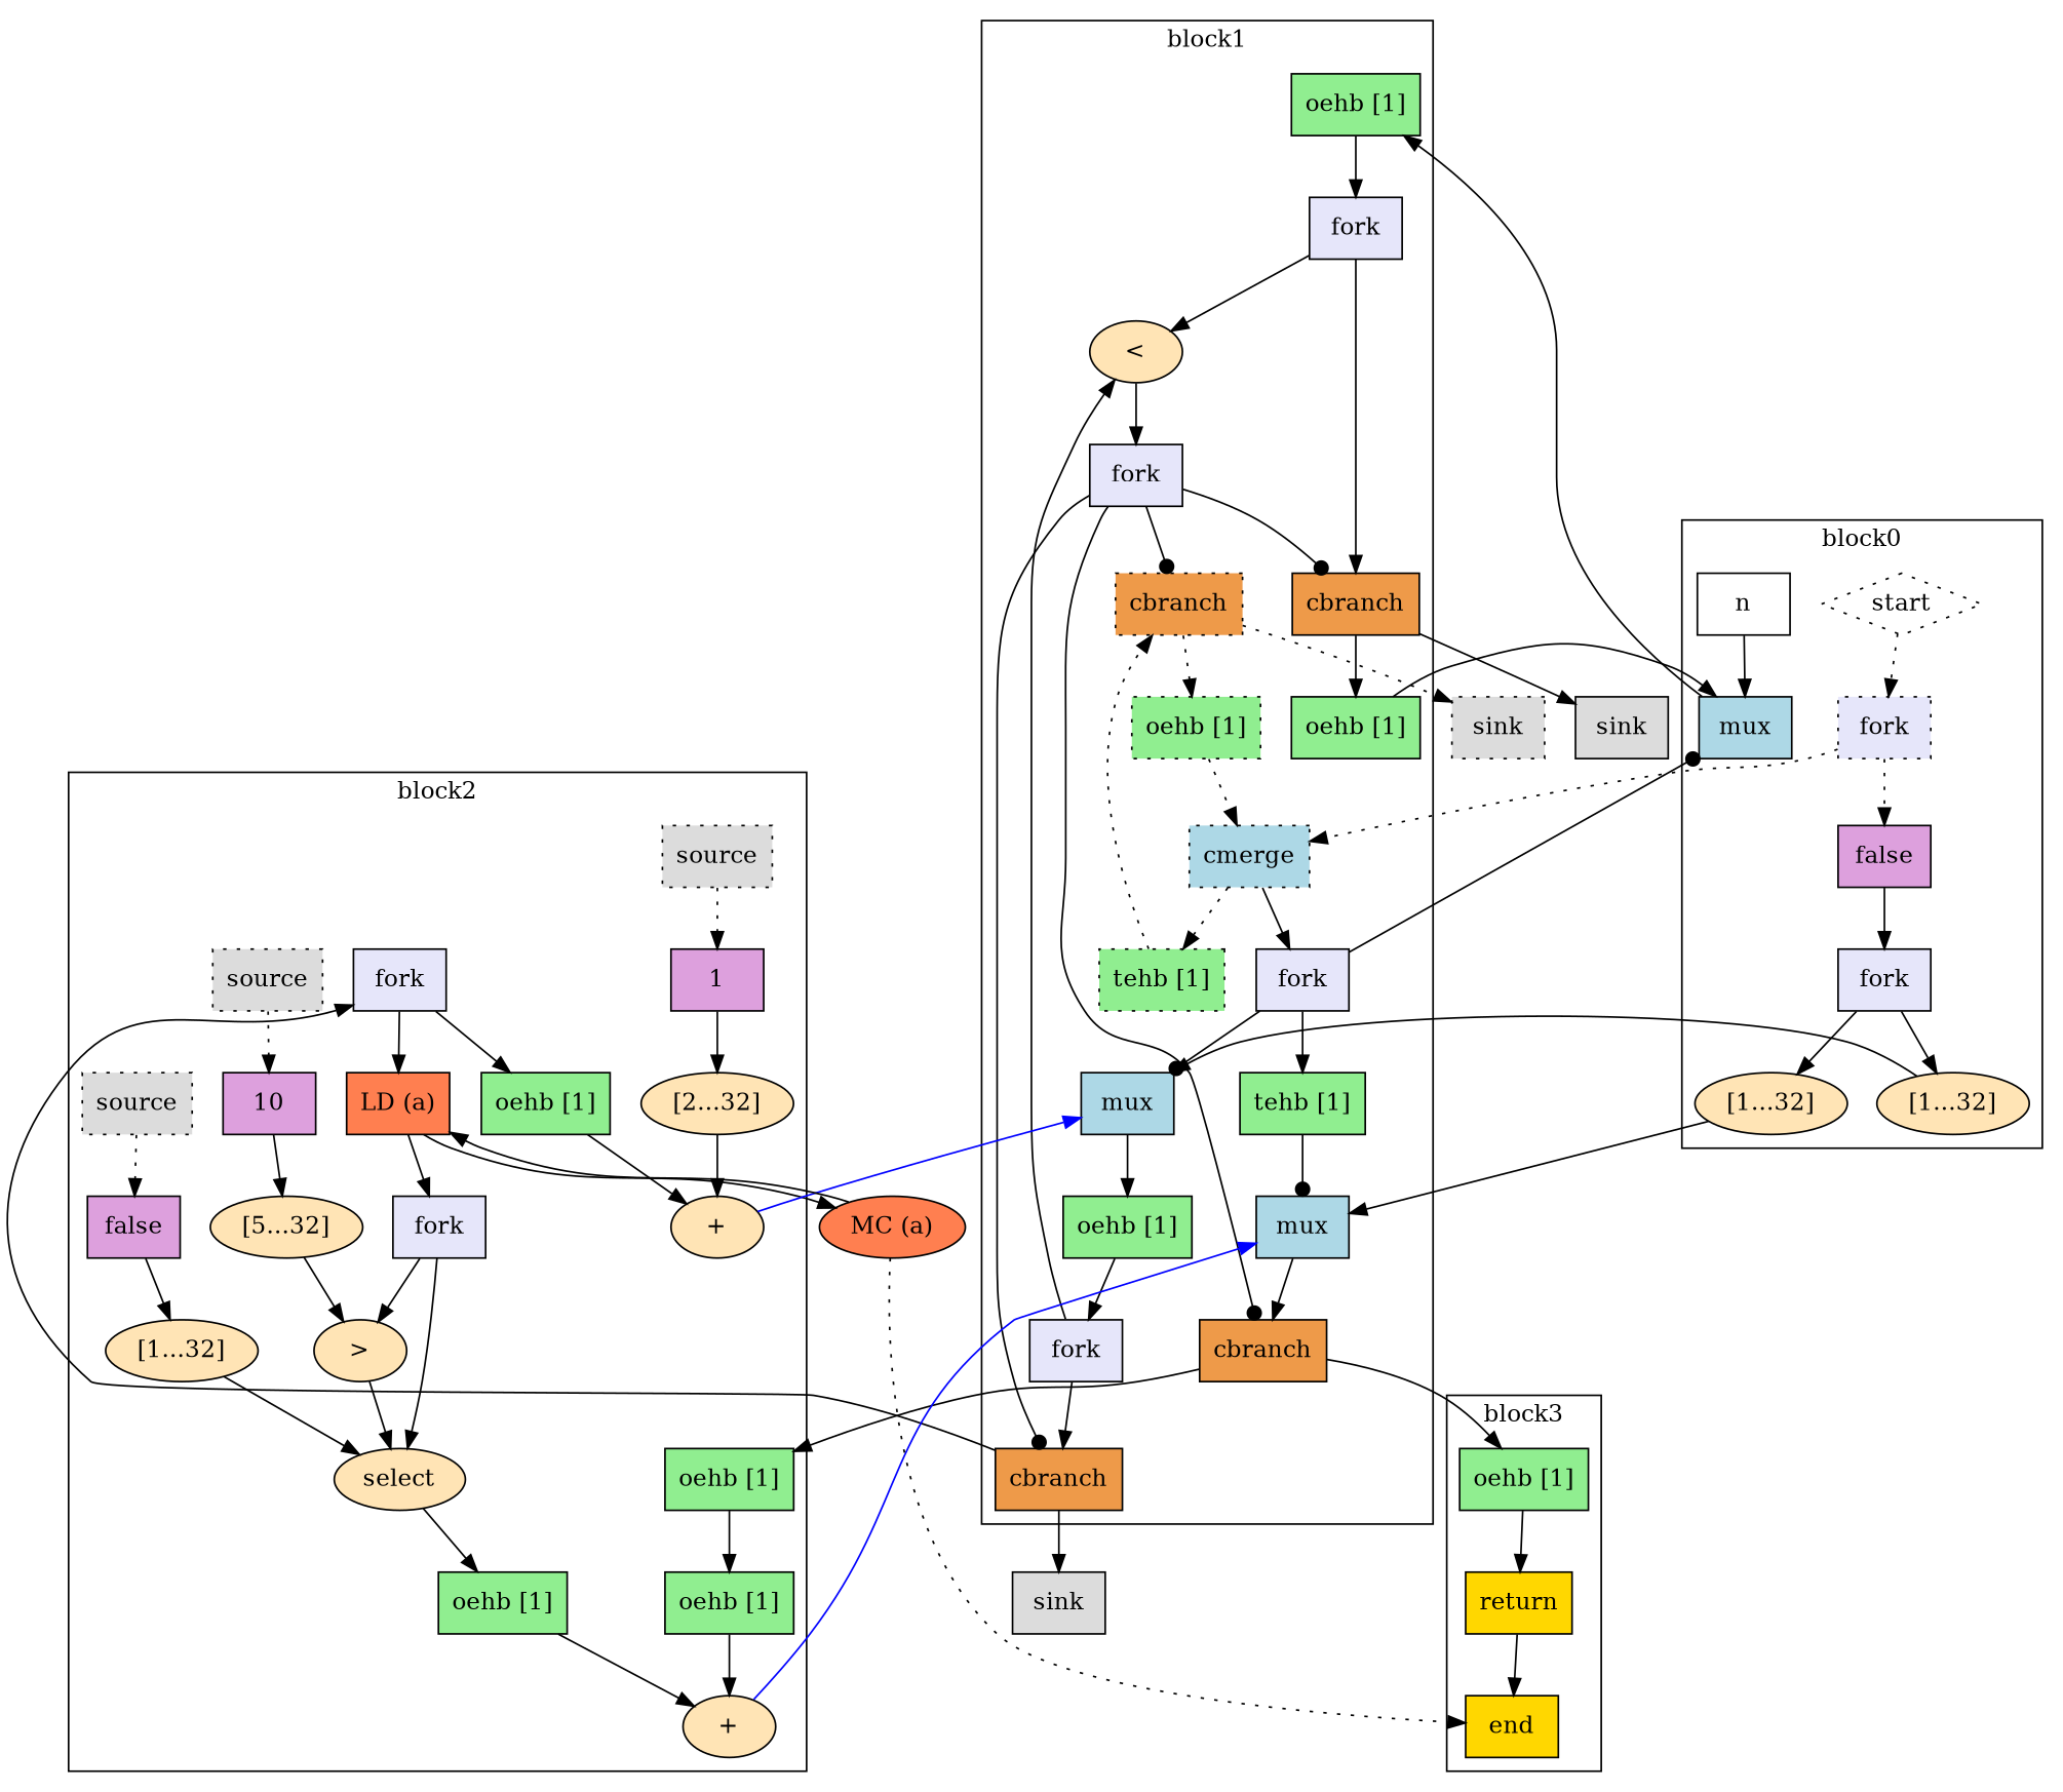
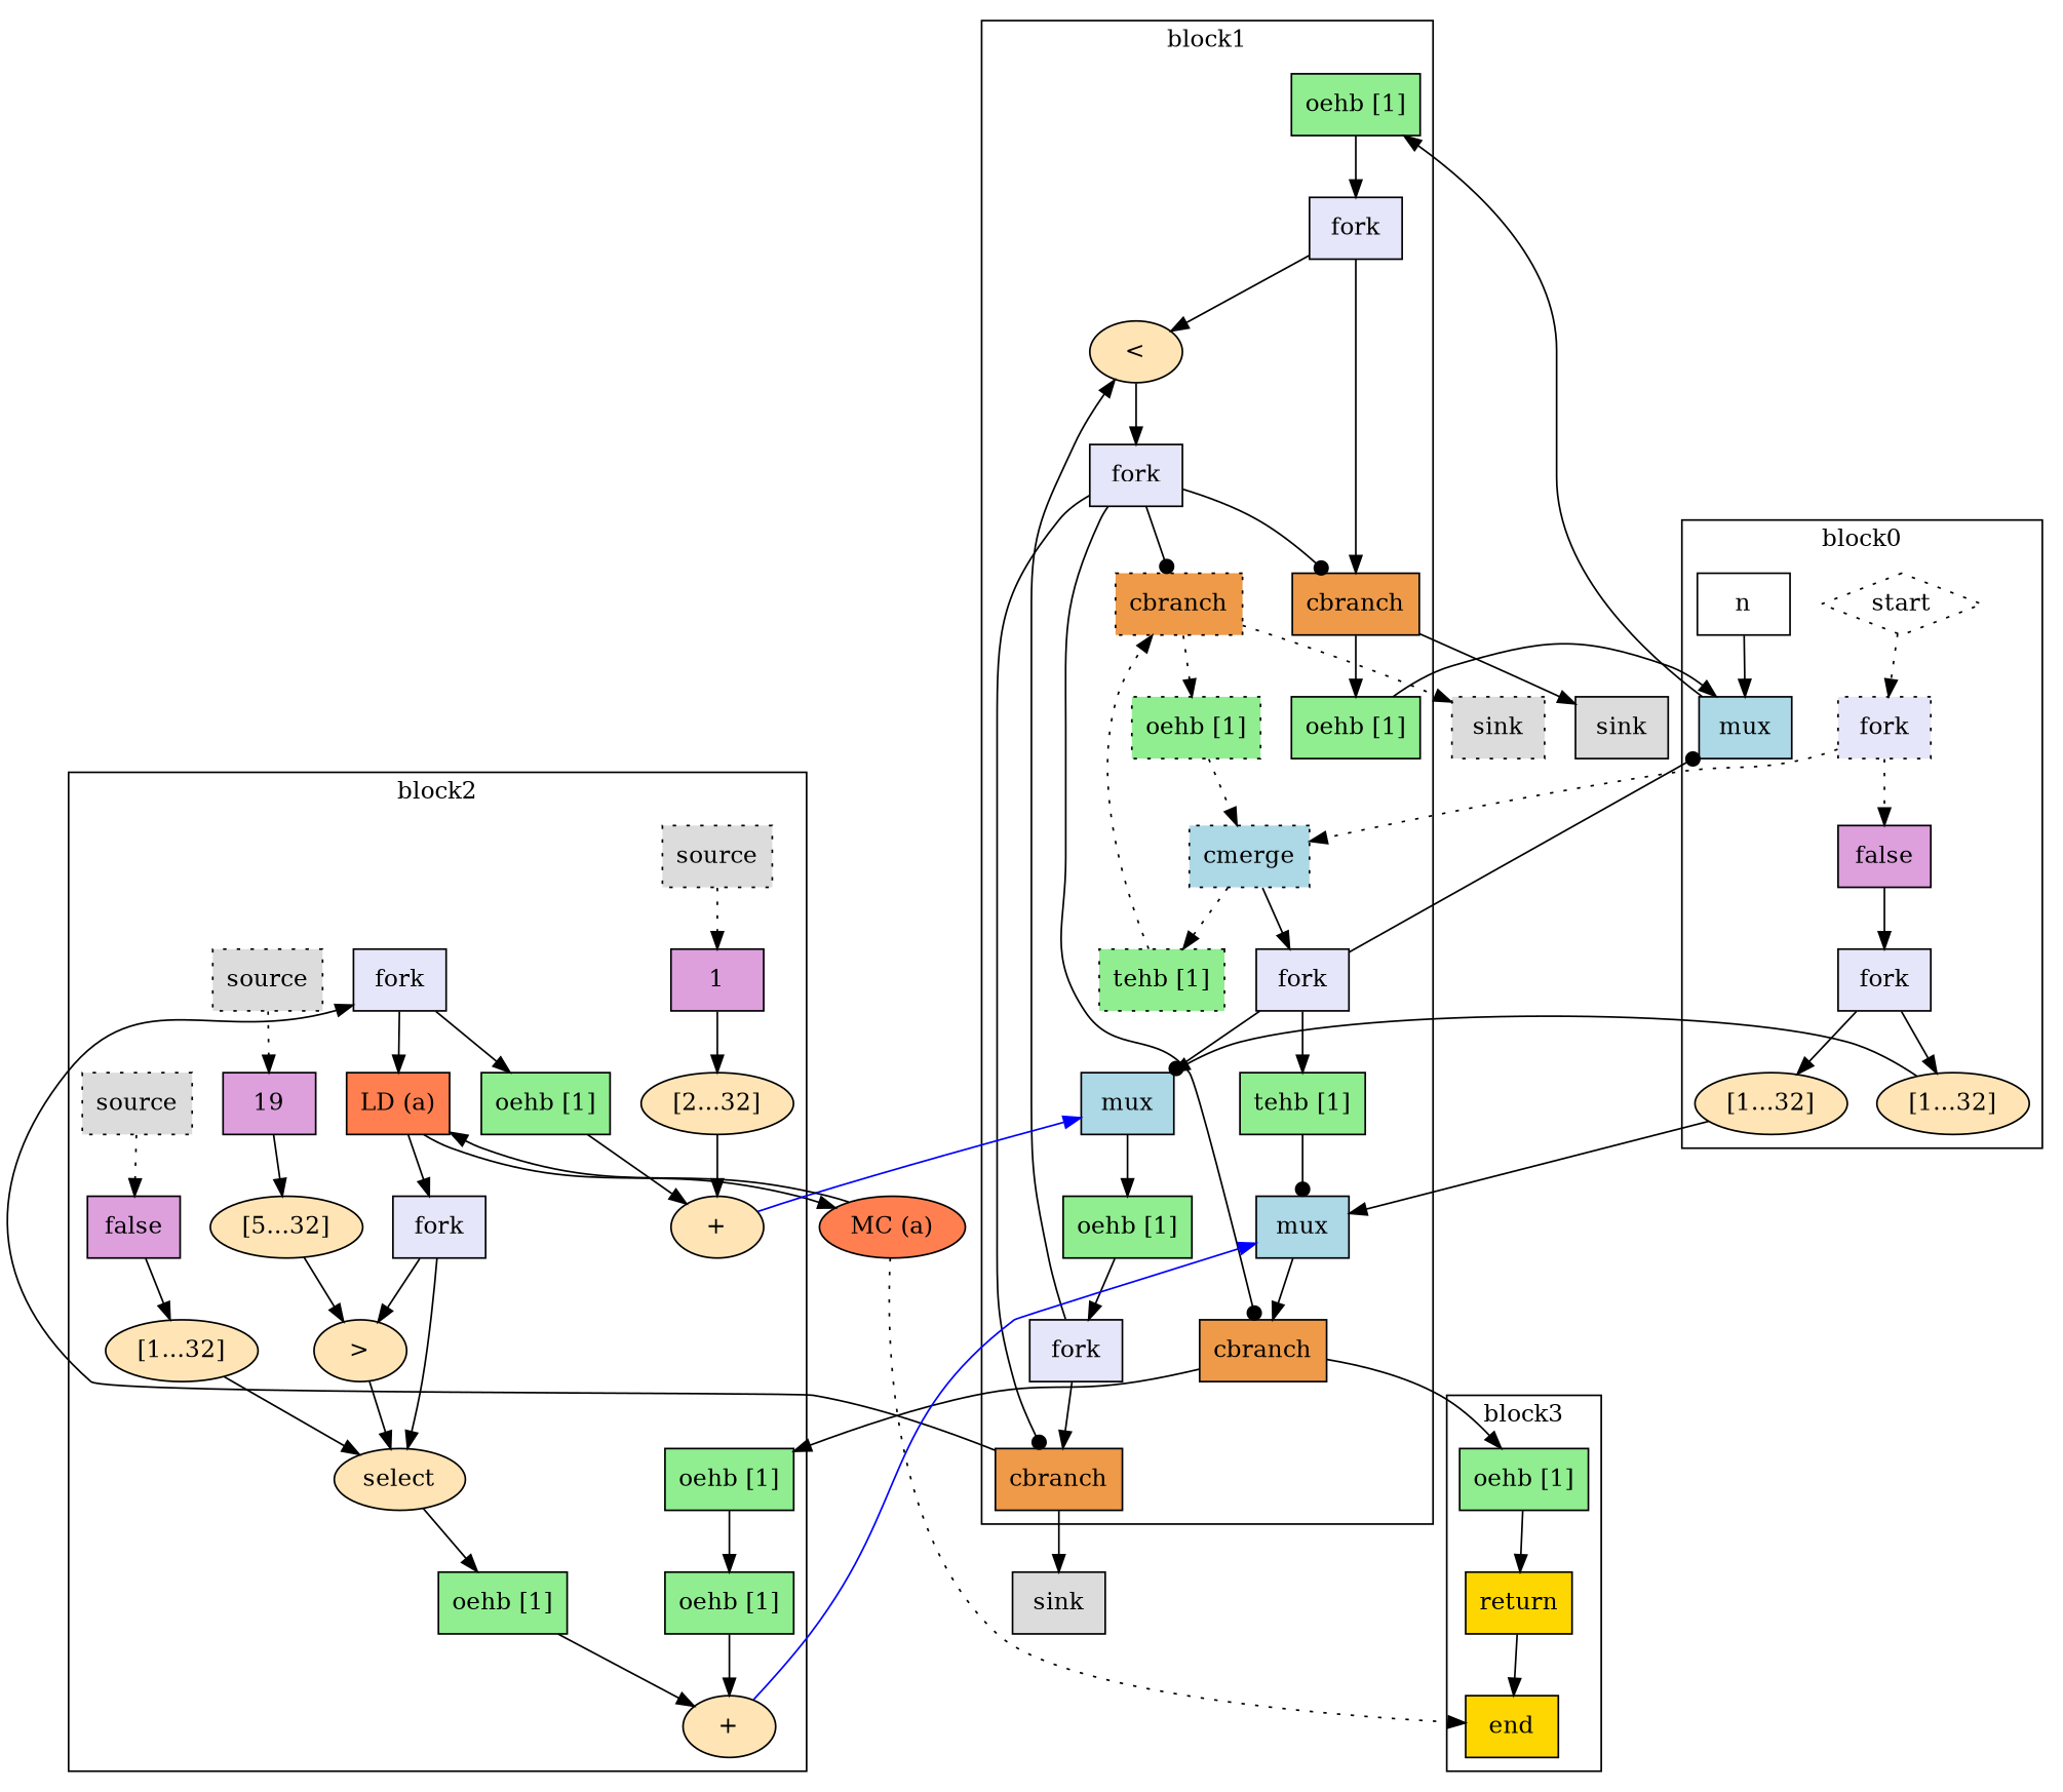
  digraph {
    compound=true
    splines=spline
    node [mlir_op="handshake.oehb" shape=box style=filled fillcolor=lightgreen]
    edge [arrowhead=normal arrowtail=none dir=both style=solid]
    n1 [label=n mlir_op="handshake.func" style=solid fillcolor=""]
    n2 [fillcolor=lightblue label=mux mlir_op="handshake.mux"]
    n3 [label=start mlir_op="handshake.func" shape=diamond style=dotted fillcolor=""]
    n4 [fillcolor=lavender label=fork mlir_op="handshake.fork" style="filled, dotted"]
    n5 [fillcolor=plum label=false mlir_op="handshake.constant"]
    n6 [fillcolor=lavender label=fork mlir_op="handshake.fork"]
    n7 [fillcolor=moccasin label="[1...32]" mlir_op="arith.extsi" shape=oval]
    n8 [fillcolor=moccasin label="[1...32]" mlir_op="arith.extsi" shape=oval]
    n9 [label="oehb [1]"]
    n10 [fillcolor=lightblue label=mux mlir_op="handshake.mux"]
    n11 [label="oehb [1]"]
    n12 [fillcolor=lavender label=fork mlir_op="handshake.fork"]
    n13 [fillcolor=moccasin label="<" mlir_op="arith.cmpi<" shape=oval]
    n14 [fillcolor=tan2 label=cbranch mlir_op="handshake.cond_br"]
    n15 [label="tehb [1]" mlir_op="handshake.tehb"]
    n16 [fillcolor=lightblue label=mux mlir_op="handshake.mux"]
    n17 [fillcolor=tan2 label=cbranch mlir_op="handshake.cond_br"]
    n18 [label="oehb [1]"]
    n19 [fillcolor=lavender label=fork mlir_op="handshake.fork"]
    n20 [fillcolor=tan2 label=cbranch mlir_op="handshake.cond_br"]
    n21 [label="oehb [1]" style="filled, dotted"]
    n22 [fillcolor=lightblue label=cmerge mlir_op="handshake.control_merge" style="filled, dotted"]
    n23 [fillcolor=lavender label=fork mlir_op="handshake.fork"]
    n24 [label="tehb [1]" mlir_op="handshake.tehb" style="filled, dotted"]
    n25 [fillcolor=lavender label=fork mlir_op="handshake.fork"]
    n26 [fillcolor=tan2 label=cbranch mlir_op="handshake.cond_br" style="filled, dotted"]
    n27 [fillcolor=lavender label=fork mlir_op="handshake.fork"]
    n28 [fillcolor=coral label="LD (a)" mlir_op="handshake.mc_load"]
    n29 [label="oehb [1]"]
    n30 [label="oehb [1]"]
    n31 [label="oehb [1]"]
    n32 [fillcolor=gainsboro label=source mlir_op="handshake.source" style="filled, dotted"]
    n33 [fillcolor=plum label=1 mlir_op="handshake.constant"]
    n34 [fillcolor=moccasin label="[2...32]" mlir_op="arith.extsi" shape=oval]
    n35 [fillcolor=moccasin label="+" mlir_op="arith.addi" shape=oval]
    n36 [fillcolor=gainsboro label=source mlir_op="handshake.source" style="filled, dotted"]
-   n37 [fillcolor=plum label=10 mlir_op="handshake.constant"]
+   n37 [fillcolor=plum label=19 mlir_op="handshake.constant"]
    n38 [fillcolor=moccasin label="[5...32]" mlir_op="arith.extsi" shape=oval]
    n39 [fillcolor=moccasin label=">" mlir_op="arith.cmpi>" shape=oval]
    n40 [fillcolor=gainsboro label=source mlir_op="handshake.source" style="filled, dotted"]
    n41 [fillcolor=plum label=false mlir_op="handshake.constant"]
    n42 [fillcolor=moccasin label="[1...32]" mlir_op="arith.extsi" shape=oval]
    n43 [fillcolor=moccasin label=select mlir_op="arith.select" shape=oval]
    n44 [fillcolor=lavender label=fork mlir_op="handshake.fork"]
    n45 [label="oehb [1]"]
    n46 [fillcolor=moccasin label="+" mlir_op="arith.addi" shape=oval]
    n47 [label="oehb [1]"]
    n48 [fillcolor=gold label=return mlir_op="handshake.return"]
    n49 [fillcolor=gold label=end mlir_op="handshake.end"]
    n50 [fillcolor=gainsboro label=sink mlir_op="handshake.sink"]
    n51 [fillcolor=gainsboro label=sink mlir_op="handshake.sink"]
    n52 [fillcolor=gainsboro label=sink mlir_op="handshake.sink" style="filled, dotted"]
    n53 [fillcolor=coral label="MC (a)" mlir_op="handshake.mem_controller" shape=ellipse]
    subgraph cluster_1 {
      label=block0
      n1
      n2
      n3
      n4
      n5
      n6
      n7
      n8
    }
    subgraph cluster_2 {
      label=block1
      n9
      n10
      n11
      n12
      n13
      n14
      n15
      n16
      n17
      n18
      n19
      n20
      n21
      n22
      n23
      n24
      n25
      n26
    }
    subgraph cluster_3 {
      label=block2
      n27
      n28
      n29
      n30
      n31
      n32
      n33
      n34
      n35
      n36
      n37
      n38
      n39
      n40
      n41
      n42
      n43
      n44
      n45
      n46
    }
    subgraph cluster_4 {
      label=block3
      n47
      n48
      n49
    }
    n1 -> n2
    n2 -> n9
    n3 -> n4 [style=dotted]
    n4 -> n5 [style=dotted]
    n4 -> n22 [style=dotted]
    n5 -> n6
    n6 -> n7
    n6 -> n8
    n7 -> n10
    n8 -> n16
    n9 -> n19
    n10 -> n11
    n11 -> n12
    n12 -> n13
    n12 -> n14
    n13 -> n25
    n14 -> n27
    n14 -> n50
    n15 -> n16 [arrowhead=dot]
    n16 -> n17
    n17 -> n30
    n17 -> n47
    n18 -> n2
    n19 -> n13
    n19 -> n20
    n20 -> n18
    n20 -> n51
    n21 -> n22 [style=dotted]
    n22 -> n23
    n22 -> n24 [style=dotted]
    n23 -> n2 [arrowhead=dot]
    n23 -> n10 [arrowhead=dot]
    n23 -> n15
    n24 -> n26 [style=dotted]
    n25 -> n14 [arrowhead=dot]
    n25 -> n17 [arrowhead=dot]
    n25 -> n20 [arrowhead=dot]
    n25 -> n26 [arrowhead=dot]
    n26 -> n21 [style=dotted]
    n26 -> n52 [style=dotted]
    n27 -> n28
    n27 -> n29
    n28 -> n44
    n28 -> n53
    n29 -> n35
    n30 -> n31
    n31 -> n46
    n32 -> n33 [style=dotted]
    n33 -> n34
    n34 -> n35
    n35 -> n10 [color=blue]
    n36 -> n37 [style=dotted]
    n37 -> n38
    n38 -> n39
    n39 -> n43
    n40 -> n41 [style=dotted]
    n41 -> n42
    n42 -> n43
    n43 -> n45
    n44 -> n39
    n44 -> n43
    n45 -> n46
    n46 -> n16 [color=blue]
    n47 -> n48
    n48 -> n49
    n53 -> n28
    n53 -> n49 [style=dotted]
  }
